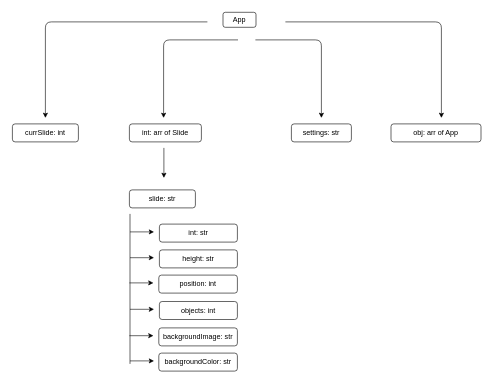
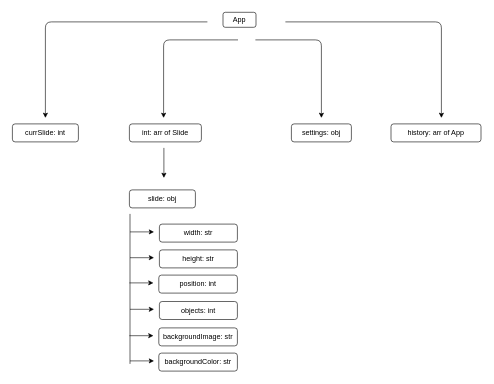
  <mxCell id="0" />
  <mxCell id="1" parent="0" />
  <mxCell id="2" value="App" style="rounded=1;whiteSpace=wrap;html=1;" vertex="1" parent="1"><mxGeometry x="371" y="20" width="55" height="25" as="geometry" /></mxCell>
  <mxCell id="3" value="" style="endArrow=classic;html=1;" edge="1" parent="1"><mxGeometry width="50" height="50" relative="1" as="geometry"><mxPoint x="345" y="36" as="sourcePoint" /><mxPoint x="75" y="196" as="targetPoint" /><Array as="points"><mxPoint x="75" y="36" /></Array></mxGeometry></mxCell>
  <mxCell id="4" value="" style="endArrow=classic;html=1;" edge="1" parent="1"><mxGeometry width="50" height="50" relative="1" as="geometry"><mxPoint x="475" y="36" as="sourcePoint" /><mxPoint x="735" y="196" as="targetPoint" /><Array as="points"><mxPoint x="735" y="36" /></Array></mxGeometry></mxCell>
  <mxCell id="5" value="currSlide: int" style="rounded=1;whiteSpace=wrap;html=1;" vertex="1" parent="1"><mxGeometry x="20" y="206" width="110" height="30" as="geometry" /></mxCell>
- <mxCell id="6" value="obj: arr of App" style="rounded=1;whiteSpace=wrap;html=1;" vertex="1" parent="1"><mxGeometry x="651" y="206" width="150" height="30" as="geometry" /></mxCell>
+ <mxCell id="6" value="history: arr of App" style="rounded=1;whiteSpace=wrap;html=1;" vertex="1" parent="1"><mxGeometry x="651" y="206" width="150" height="30" as="geometry" /></mxCell>
  <mxCell id="7" value="" style="endArrow=classic;html=1;" edge="1" parent="1"><mxGeometry width="50" height="50" relative="1" as="geometry"><mxPoint x="396" y="66" as="sourcePoint" /><mxPoint x="272" y="196" as="targetPoint" /><Array as="points"><mxPoint x="272" y="66" /></Array></mxGeometry></mxCell>
  <mxCell id="8" value="int: arr of Slide" style="rounded=1;whiteSpace=wrap;html=1;" vertex="1" parent="1"><mxGeometry x="215" y="206" width="120" height="30" as="geometry" /></mxCell>
  <mxCell id="9" value="" style="endArrow=classic;html=1;" edge="1" parent="1"><mxGeometry width="50" height="50" relative="1" as="geometry"><mxPoint x="272.5" y="246" as="sourcePoint" /><mxPoint x="272.5" y="296" as="targetPoint" /></mxGeometry></mxCell>
- <mxCell id="10" value="slide: str" style="rounded=1;whiteSpace=wrap;html=1;" vertex="1" parent="1"><mxGeometry x="215" y="316" width="110" height="30" as="geometry" /></mxCell>
+ <mxCell id="10" value="slide: obj" style="rounded=1;whiteSpace=wrap;html=1;" vertex="1" parent="1"><mxGeometry x="215" y="316" width="110" height="30" as="geometry" /></mxCell>
  <mxCell id="11" value="" style="endArrow=none;html=1;" edge="1" parent="1"><mxGeometry width="50" height="50" relative="1" as="geometry"><mxPoint x="216" y="606" as="sourcePoint" /><mxPoint x="216" y="356" as="targetPoint" /></mxGeometry></mxCell>
  <mxCell id="12" value="" style="endArrow=classic;html=1;" edge="1" parent="1"><mxGeometry width="50" height="50" relative="1" as="geometry"><mxPoint x="216" y="386" as="sourcePoint" /><mxPoint x="256" y="386" as="targetPoint" /></mxGeometry></mxCell>
- <mxCell id="13" value="int: str" style="rounded=1;whiteSpace=wrap;html=1;" vertex="1" parent="1"><mxGeometry x="265" y="373" width="130" height="30" as="geometry" /></mxCell>
+ <mxCell id="13" value="width: str" style="rounded=1;whiteSpace=wrap;html=1;" vertex="1" parent="1"><mxGeometry x="265" y="373" width="130" height="30" as="geometry" /></mxCell>
  <mxCell id="14" value="" style="endArrow=classic;html=1;" edge="1" parent="1"><mxGeometry width="50" height="50" relative="1" as="geometry"><mxPoint x="216" y="429" as="sourcePoint" /><mxPoint x="256" y="429" as="targetPoint" /></mxGeometry></mxCell>
  <mxCell id="15" value="height: str" style="rounded=1;whiteSpace=wrap;html=1;" vertex="1" parent="1"><mxGeometry x="265" y="416" width="130" height="30" as="geometry" /></mxCell>
  <mxCell id="16" value="" style="endArrow=classic;html=1;" edge="1" parent="1"><mxGeometry width="50" height="50" relative="1" as="geometry"><mxPoint x="215" y="471" as="sourcePoint" /><mxPoint x="255" y="471" as="targetPoint" /></mxGeometry></mxCell>
  <mxCell id="17" value="position: int" style="rounded=1;whiteSpace=wrap;html=1;" vertex="1" parent="1"><mxGeometry x="264" y="458" width="131" height="30" as="geometry" /></mxCell>
  <mxCell id="18" value="" style="endArrow=classic;html=1;" edge="1" parent="1"><mxGeometry width="50" height="50" relative="1" as="geometry"><mxPoint x="216" y="515" as="sourcePoint" /><mxPoint x="256" y="515" as="targetPoint" /></mxGeometry></mxCell>
  <mxCell id="19" value="objects: int" style="rounded=1;whiteSpace=wrap;html=1;" vertex="1" parent="1"><mxGeometry x="265" y="502" width="130" height="30" as="geometry" /></mxCell>
  <mxCell id="20" value="" style="endArrow=classic;html=1;" edge="1" parent="1"><mxGeometry width="50" height="50" relative="1" as="geometry"><mxPoint x="215" y="559" as="sourcePoint" /><mxPoint x="255" y="559" as="targetPoint" /></mxGeometry></mxCell>
  <mxCell id="21" value="backgroundImage: str" style="rounded=1;whiteSpace=wrap;html=1;" vertex="1" parent="1"><mxGeometry x="264" y="546" width="131" height="30" as="geometry" /></mxCell>
  <mxCell id="22" value="" style="endArrow=classic;html=1;" edge="1" parent="1"><mxGeometry width="50" height="50" relative="1" as="geometry"><mxPoint x="216" y="601" as="sourcePoint" /><mxPoint x="256" y="601" as="targetPoint" /></mxGeometry></mxCell>
  <mxCell id="23" value="backgroundColor: str" style="rounded=1;whiteSpace=wrap;html=1;" vertex="1" parent="1"><mxGeometry x="264" y="588" width="131" height="30" as="geometry" /></mxCell>
  <mxCell id="24" value="" style="endArrow=classic;html=1;" edge="1" parent="1"><mxGeometry width="50" height="50" relative="1" as="geometry"><mxPoint x="425" y="66" as="sourcePoint" /><mxPoint x="535" y="196" as="targetPoint" /><Array as="points"><mxPoint x="535" y="66" /></Array></mxGeometry></mxCell>
- <mxCell id="25" value="settings: str" style="rounded=1;whiteSpace=wrap;html=1;" vertex="1" parent="1"><mxGeometry x="485" y="206" width="100" height="30" as="geometry" /></mxCell>
+ <mxCell id="25" value="settings: obj" style="rounded=1;whiteSpace=wrap;html=1;" vertex="1" parent="1"><mxGeometry x="485" y="206" width="100" height="30" as="geometry" /></mxCell>
